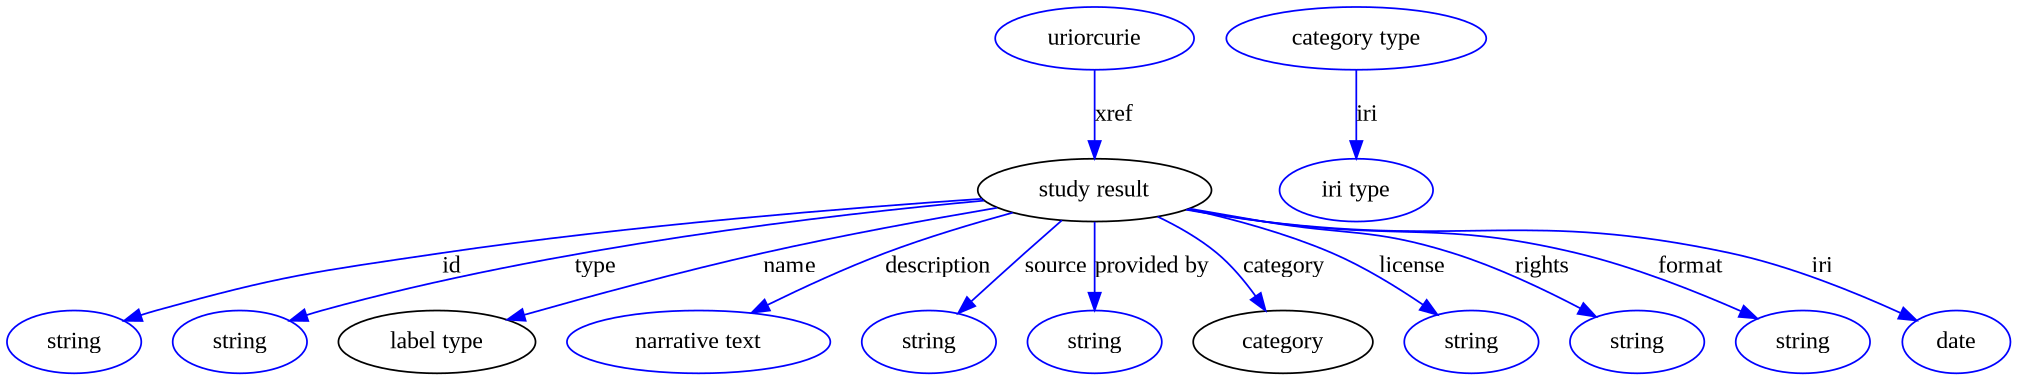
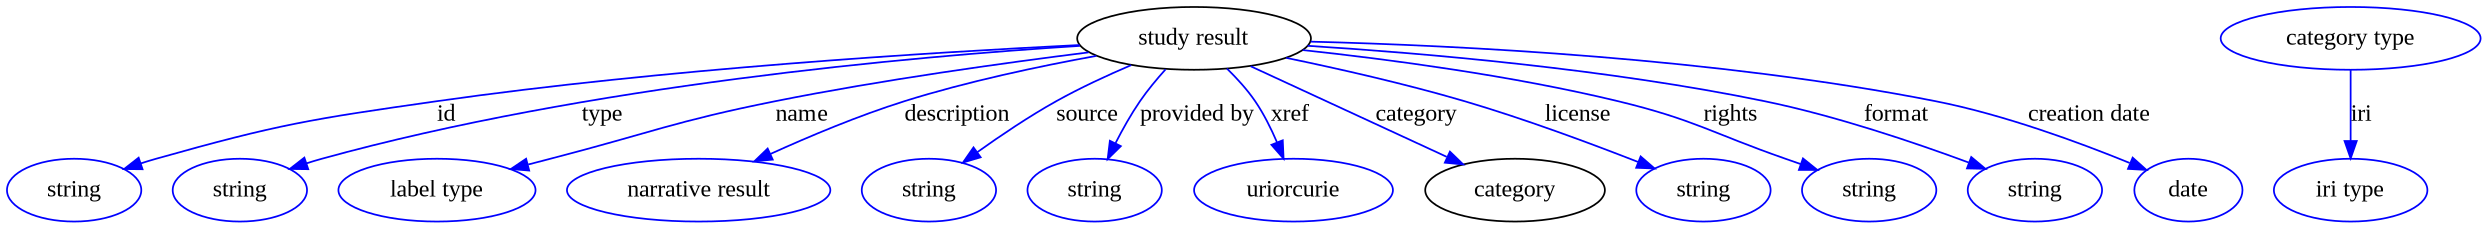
  digraph {
    fontname="Liberation Serif"
    node [fontname="Liberation Serif" color=blue]
    edge [color=blue fontname="Liberation Serif" style=solid]
    n1 [height=0.5 label="study result" width=1.8596 color=""]
    n2 [height=0.5 label=string width=1.0652]
    n3 [height=0.5 label=string width=1.0652]
-   n4 [color=black height=0.5 label="label type" width=1.5707]
-   n5 [height=0.5 label="narrative text" width=2.0943]
+   n4 [height=0.5 label="label type" width=1.5707]
+   n5 [height=0.5 label="narrative result" width=2.0943]
    n6 [height=0.5 label=string width=1.0652]
    n7 [height=0.5 label=string width=1.0652]
    n8 [height=0.5 label=uriorcurie width=1.5887]
    category [height=0.5 width=1.4263 color=""]
    n10 [height=0.5 label=string width=1.0652]
    n11 [height=0.5 label=string width=1.0652]
    n12 [height=0.5 label=string width=1.0652]
    n13 [height=0.5 label=date width=0.86659]
    n14 [height=0.5 label="iri type" width=1.2277]
    n15 [height=0.5 label="category type" width=2.0762]
    n1 -> n2 [label=id]
    n1 -> n3 [label=type]
    n1 -> n4 [label=name]
    n1 -> n5 [label=description]
    n1 -> n6 [label=source]
    n1 -> n7 [label="provided by"]
-   n8 -> n1 [label=xref]
+   n1 -> n8 [label=xref]
    n1 -> category [label=category]
    n1 -> n10 [label=license]
    n1 -> n11 [label=rights]
    n1 -> n12 [label=format]
-   n1 -> n13 [label=iri]
+   n1 -> n13 [label="creation date"]
    n15 -> n14 [label=iri]
  }
